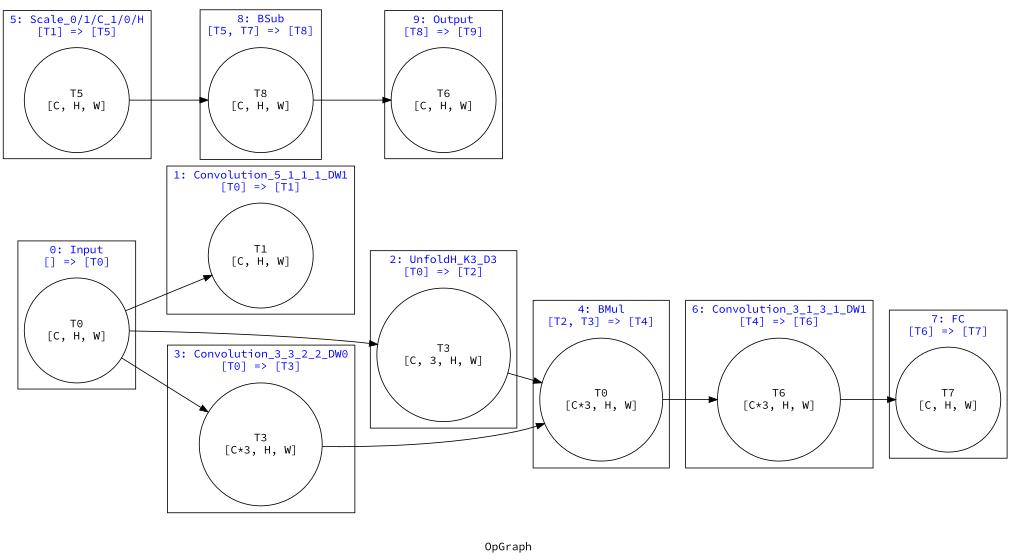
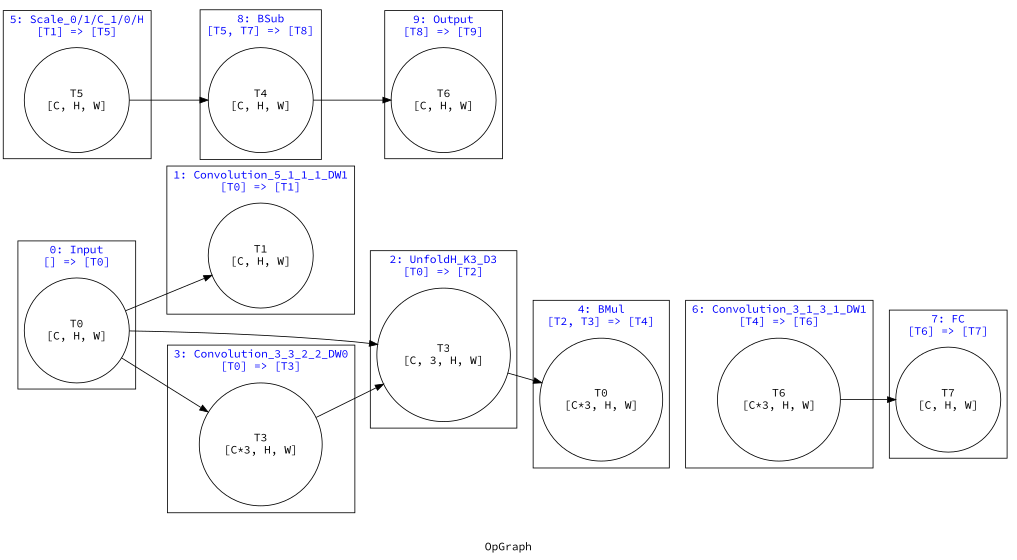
  digraph {
    fontname="Source Code Pro"
    label=OpGraph
    rankdir=LR
    node [color=black fontname="Source Code Pro" shape=circle]
    edge [fontname="Source Code Pro"]
    n1 [label="T0\n[C, H, W]"]
    n2 [label="T1\n[C, H, W]"]
    n3 [label="T3\n[C, 3, H, W]"]
    n4 [label="T3\n[C*3, H, W]"]
    n5 [label="T0\n[C*3, H, W]"]
    n6 [label="T5\n[C, H, W]"]
    n7 [label="T6\n[C*3, H, W]"]
    n8 [label="T7\n[C, H, W]"]
-   n9 [label="T8\n[C, H, W]"]
+   n9 [label="T4\n[C, H, W]"]
    n10 [label="T6\n[C, H, W]"]
    subgraph sub_1 {
      n1
      n2
      n3
      n4
      n5
      n6
      n7
      n8
      n9
      n10
    }
    subgraph cluster_2 {
      fontcolor=blue
      label="0: Input\n[] => [T0]"
      n1
    }
    subgraph cluster_3 {
      fontcolor=blue
      label="1: Convolution_5_1_1_1_DW1\n[T0] => [T1]"
      n2
    }
    subgraph cluster_4 {
      fontcolor=blue
      label="2: UnfoldH_K3_D3\n[T0] => [T2]"
      n3
    }
    subgraph cluster_5 {
      fontcolor=blue
      label="3: Convolution_3_3_2_2_DW0\n[T0] => [T3]"
      n4
    }
    subgraph cluster_6 {
      fontcolor=blue
      label="4: BMul\n[T2, T3] => [T4]"
      n5
    }
    subgraph cluster_7 {
      fontcolor=blue
      label="5: Scale_0/1/C_1/0/H\n[T1] => [T5]"
      n6
    }
    subgraph cluster_8 {
      fontcolor=blue
      label="6: Convolution_3_1_3_1_DW1\n[T4] => [T6]"
      n7
    }
    subgraph cluster_9 {
      fontcolor=blue
      label="7: FC\n[T6] => [T7]"
      n8
    }
    subgraph cluster_10 {
      fontcolor=blue
      label="8: BSub\n[T5, T7] => [T8]"
      n9
    }
    subgraph cluster_11 {
      fontcolor=blue
      label="9: Output\n[T8] => [T9]"
      n10
    }
    n1 -> n2
    n1 -> n3
    n1 -> n4
    n3 -> n5
-   n4 -> n5
-   n5 -> n7
+   n4 -> n3
    n6 -> n9
    n7 -> n8
    n9 -> n10
  }
